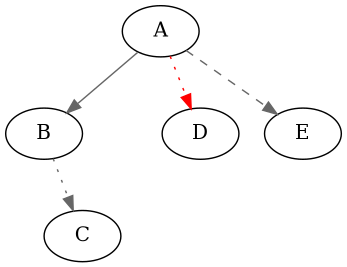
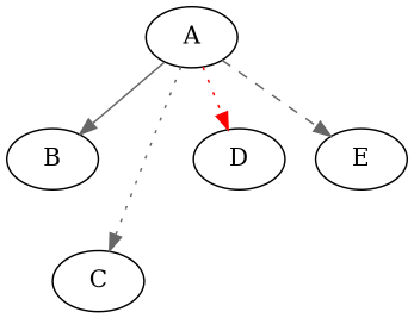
  digraph {
    edge [color=gray40 style=dotted]
    n1 [label=A]
    n2 [label=B]
    n3 [label=C]
    n4 [label=D]
    n5 [label=E]
    n1 -> n2 [style=solid]
-   n2 -> n3
+   n1 -> n3
    n1 -> n4 [color=red]
    n1 -> n5 [style=dashed]
  }
